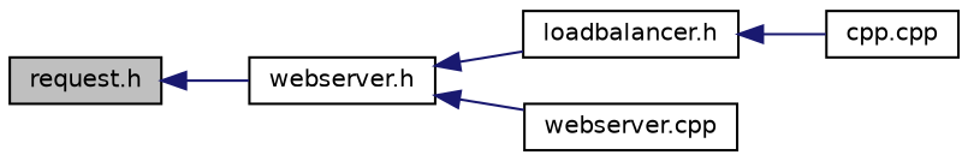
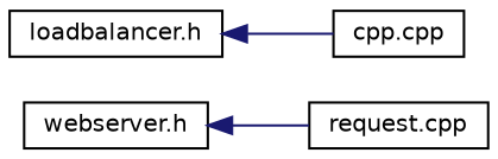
  digraph {
    rankdir=LR
    node [color=black fillcolor=white fontname=Helvetica fontsize=10 shape=record style=filled]
    edge [color=midnightblue dir=back fontname=Helvetica fontsize=10 labelfontname=Helvetica labelfontsize=10 style=solid]
-   n1 [fillcolor=grey75 fontcolor=black height=0.2 label="request.h" width=0.4]
    n2 [height=0.2 label="webserver.h" width=0.4]
    n3 [height=0.2 label="loadbalancer.h" width=0.4]
-   n4 [height=0.2 label="webserver.cpp" width=0.4]
+   n4 [height=0.2 label="request.cpp" width=0.4]
    n5 [height=0.2 label="cpp.cpp" width=0.4]
-   n1 -> n2
-   n2 -> n3
    n2 -> n4
    n3 -> n5
  }
